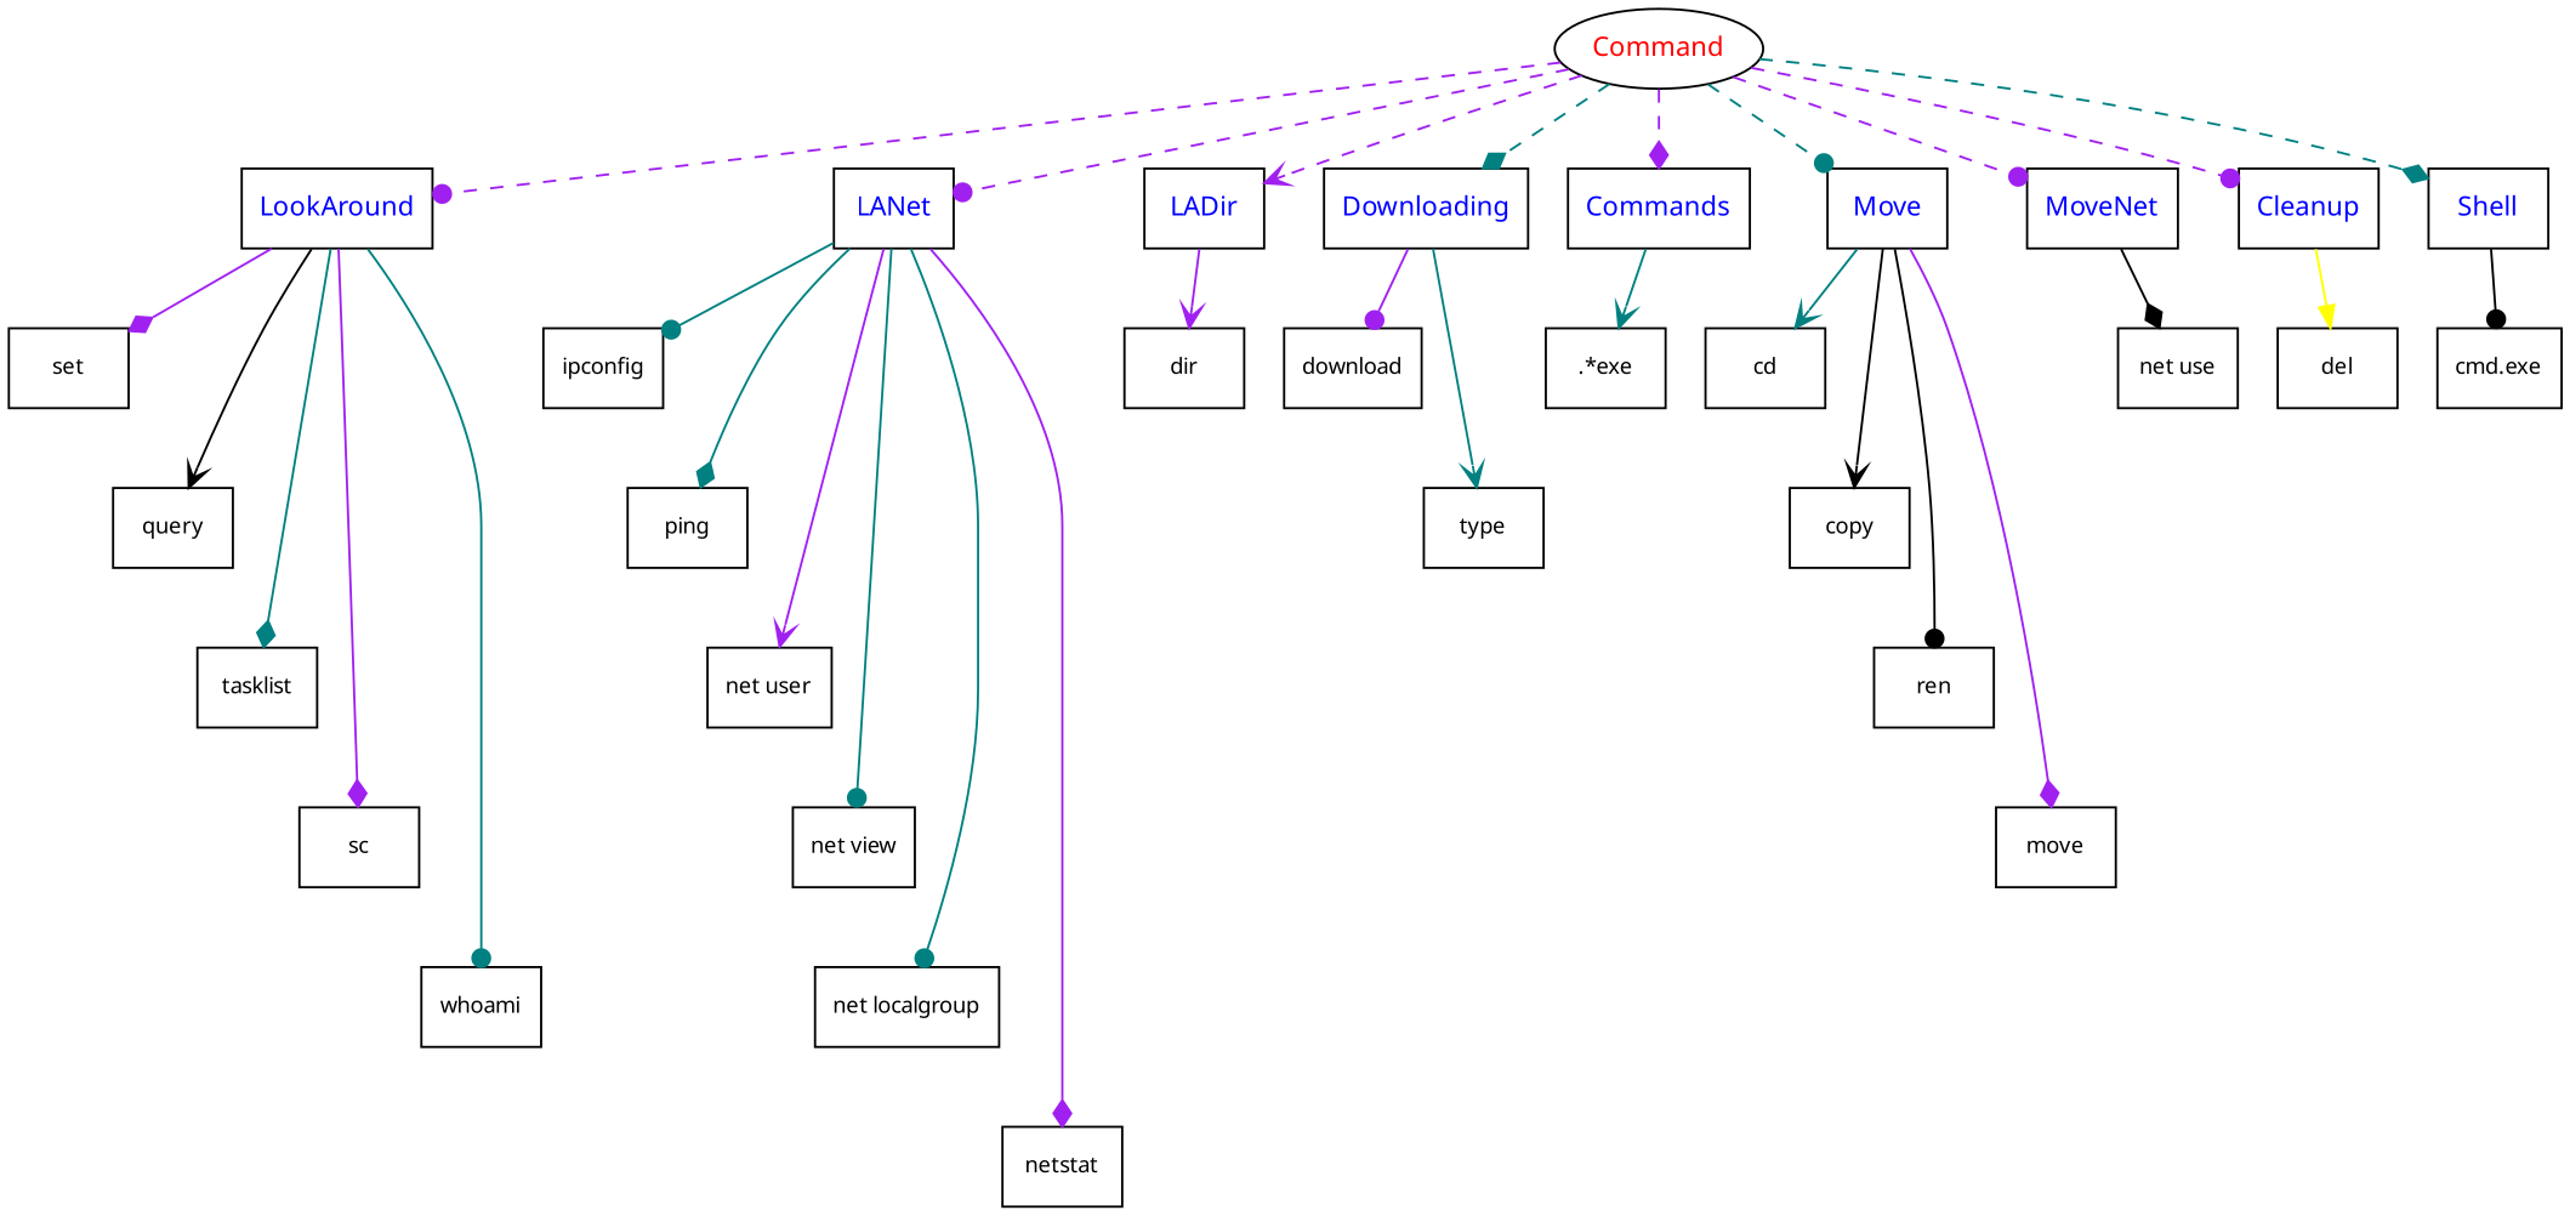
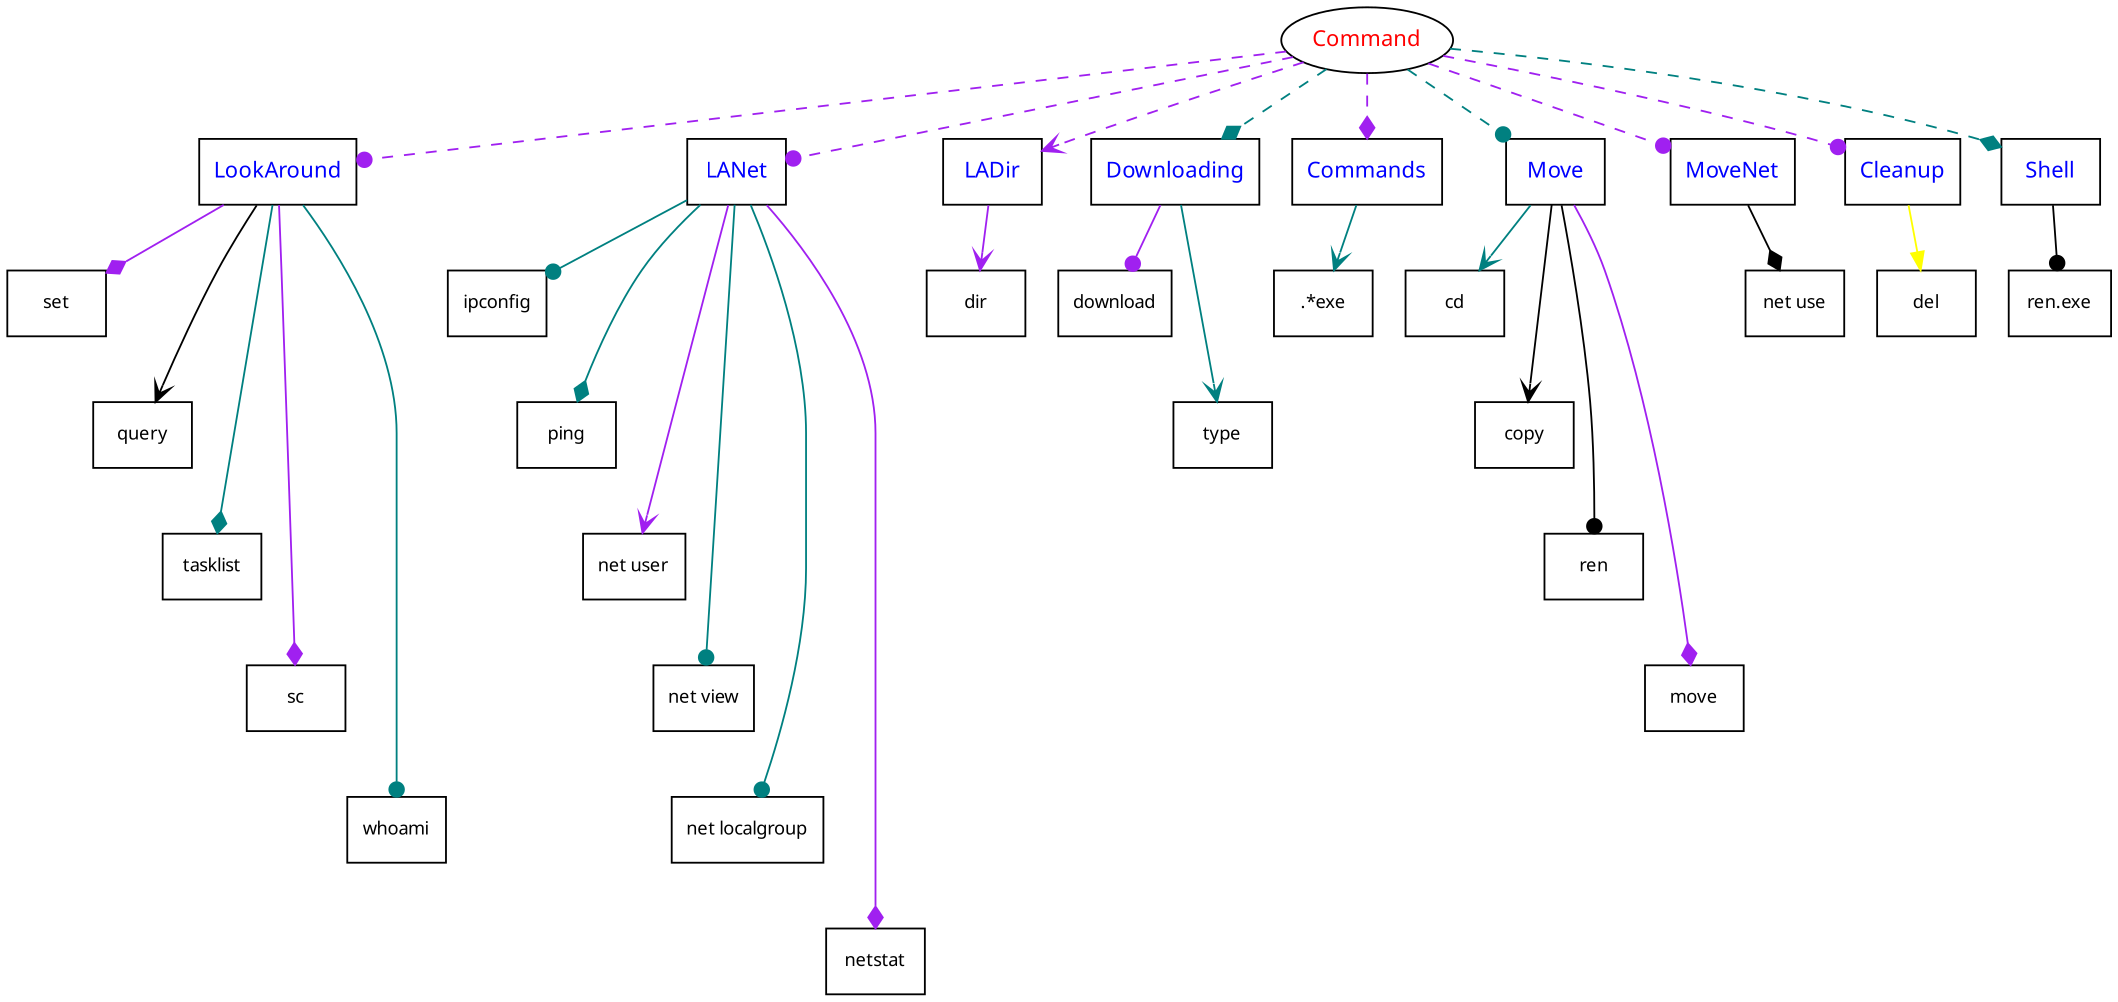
  digraph {
    node [fontcolor=black fontname=ArialMT fontsize=10 shape=box]
    edge [arrowhead=dot color=purple style=solid]
    Command [fontcolor=red fontsize=12 shape=oval]
    LookAround [fontcolor=blue fontsize=12]
    LANet [fontcolor=blue fontsize=12]
    LADir [fontcolor=blue fontsize=12]
    Downloading [fontcolor=blue fontsize=12]
    Commands [fontcolor=blue fontsize=12]
    Move [fontcolor=blue fontsize=12]
    MoveNet [fontcolor=blue fontsize=12]
    Cleanup [fontcolor=blue fontsize=12]
    Shell [fontcolor=blue fontsize=12]
    set
    query
    tasklist
    sc
    whoami
    ipconfig
    ping
    "net user"
    "net view"
    "net localgroup"
    netstat
    dir
    download
    type
    ".*exe"
    cd
    copy
    ren
    move
    "net use"
    del
-   "cmd.exe"
+   "cmd.exe" [label="ren.exe"]
    Command -> LookAround [style=dashed]
    Command -> LANet [style=dashed]
    Command -> LADir [arrowhead=vee style=dashed]
    Command -> Downloading [arrowhead=diamond color=teal style=dashed]
    Command -> Commands [arrowhead=diamond style=dashed]
    Command -> Move [color=teal style=dashed]
    Command -> MoveNet [style=dashed]
    Command -> Cleanup [style=dashed]
    Command -> Shell [arrowhead=diamond color=teal style=dashed]
    LookAround -> set [arrowhead=diamond minlen=1]
    LookAround -> query [arrowhead=vee color=black minlen=2]
    LookAround -> tasklist [arrowhead=diamond color=teal minlen=3]
    LookAround -> sc [arrowhead=diamond minlen=4]
    LookAround -> whoami [color=teal minlen=5]
    LANet -> ipconfig [color=teal minlen=1]
    LANet -> ping [arrowhead=diamond color=teal minlen=2]
    LANet -> "net user" [arrowhead=vee minlen=3]
    LANet -> "net view" [color=teal minlen=4]
    LANet -> "net localgroup" [color=teal minlen=5]
    LANet -> netstat [arrowhead=diamond minlen=6]
    LADir -> dir [arrowhead=vee minlen=1]
    Downloading -> download [minlen=1]
    Downloading -> type [arrowhead=vee color=teal minlen=2]
    Commands -> ".*exe" [arrowhead=vee color=teal minlen=1]
    Move -> cd [arrowhead=vee color=teal minlen=1]
    Move -> copy [arrowhead=vee color=black minlen=2]
    Move -> ren [color=black minlen=3]
    Move -> move [arrowhead=diamond minlen=4]
    MoveNet -> "net use" [arrowhead=diamond color=black minlen=1]
    Cleanup -> del [color=yellow minlen=1 arrowhead=""]
    Shell -> "cmd.exe" [color=black minlen=1]
  }
